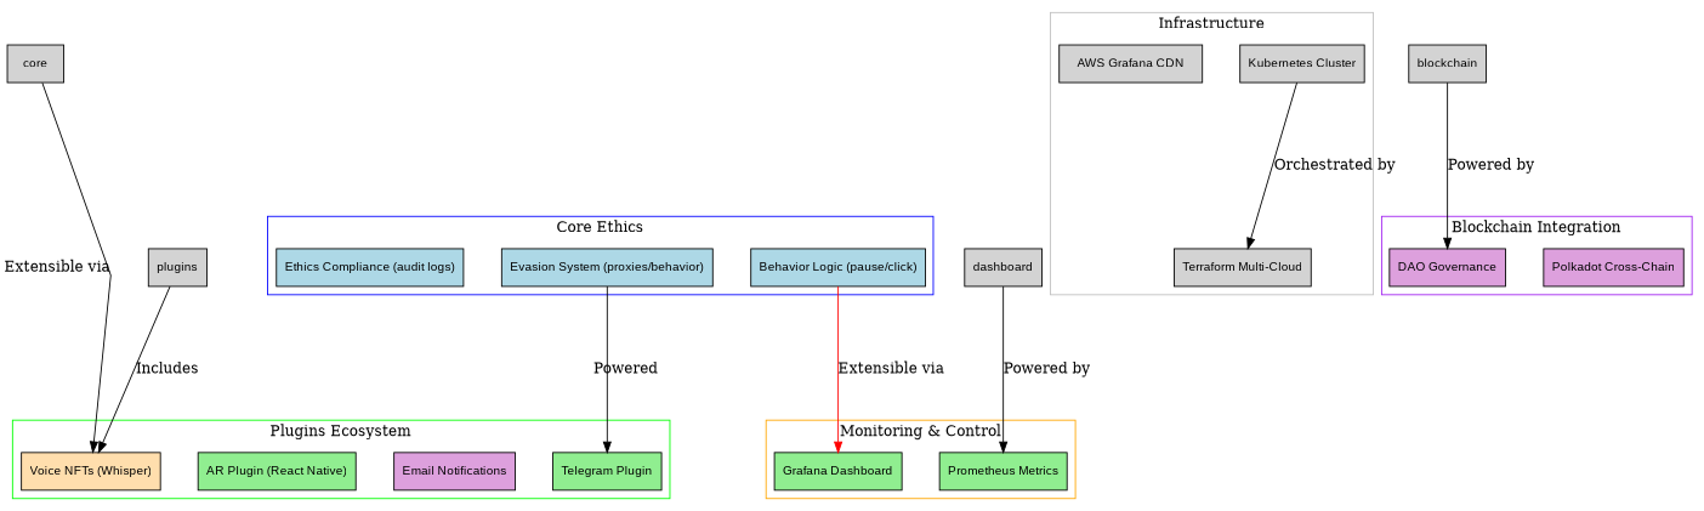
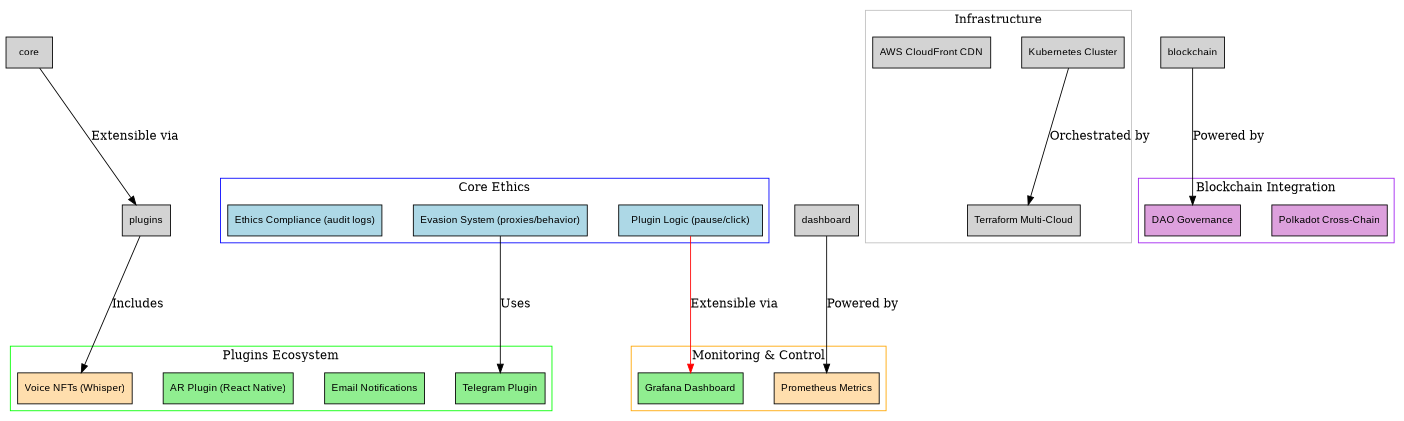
  digraph {
    nodesep=0.5
    ranksep=2
    splines=line
    node [fontname=Arial fontsize=12 shape=rectangle style=filled]
    edge [color=black]
    n1 [fillcolor="#add8e6" label="Evasion System (proxies/behavior)"]
-   n2 [fillcolor="#add8e6" label="Behavior Logic (pause/click)"]
+   n2 [fillcolor="#add8e6" label="Plugin Logic (pause/click)"]
    n3 [fillcolor="#add8e6" label="Ethics Compliance (audit logs)"]
    n4 [fillcolor="#90ee90" label="Telegram Plugin"]
-   n5 [fillcolor="#dda0dd" label="Email Notifications"]
+   n5 [fillcolor="#90ee90" label="Email Notifications"]
    n6 [fillcolor="#90ee90" label="AR Plugin (React Native)"]
    n7 [fillcolor="#ffdead" label="Voice NFTs (Whisper)"]
    n8 [fillcolor="#90ee90" label="Grafana Dashboard"]
-   n9 [fillcolor="#90ee90" label="Prometheus Metrics"]
+   n9 [fillcolor="#ffdead" label="Prometheus Metrics"]
    n10 [fillcolor="#d3d3d3" label="Kubernetes Cluster"]
    n11 [fillcolor="#d3d3d3" label="Terraform Multi-Cloud"]
-   n12 [fillcolor="#d3d3d3" label="AWS Grafana CDN"]
+   n12 [fillcolor="#d3d3d3" label="AWS CloudFront CDN"]
    n13 [fillcolor="#dda0dd" label="Polkadot Cross-Chain"]
    n14 [fillcolor="#dda0dd" label="DAO Governance"]
    core
    plugins
    dashboard
    blockchain
    subgraph cluster_1 {
      color=blue
      label="Core Ethics"
      n1
      n2
      n3
    }
    subgraph cluster_2 {
      color=green
      label="Plugins Ecosystem"
      n4
      n5
      n6
      n7
    }
    subgraph cluster_3 {
      color=orange
      label="Monitoring & Control"
      n8
      n9
    }
    subgraph cluster_4 {
      color=gray
      label=Infrastructure
      n10
      n11
      n12
    }
    subgraph cluster_5 {
      color=purple
      label="Blockchain Integration"
      n13
      n14
    }
-   n1 -> n4 [label=Powered]
+   n1 -> n4 [label=Uses]
    n2 -> n8 [color=red label="Extensible via"]
    n10 -> n11 [label="Orchestrated by"]
-   core -> n7 [label="Extensible via"]
+   core -> plugins [label="Extensible via"]
    plugins -> n7 [label=Includes]
    dashboard -> n9 [label="Powered by"]
    blockchain -> n14 [label="Powered by"]
  }
